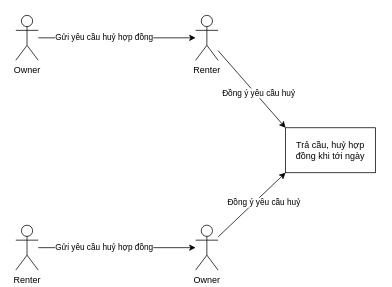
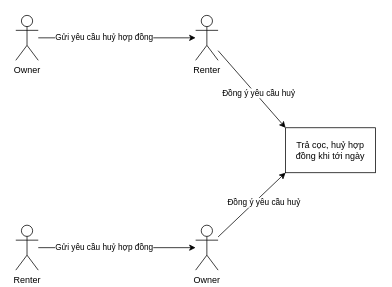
  <mxCell id="0" />
  <mxCell id="1" parent="0" />
  <mxCell id="2" style="edgeStyle=orthogonalEdgeStyle;rounded=0;orthogonalLoop=1;jettySize=auto;html=1;" edge="1" parent="1" source="4" target="7"><mxGeometry relative="1" as="geometry" /></mxCell>
  <mxCell id="3" value="Gửi yêu cầu huỷ hợp đồng" style="edgeLabel;html=1;align=center;verticalAlign=middle;resizable=0;points=[];" vertex="1" connectable="0" parent="2"><mxGeometry x="-0.173" y="2" relative="1" as="geometry"><mxPoint as="offset" /></mxGeometry></mxCell>
  <mxCell id="4" value="Renter" style="shape=umlActor;verticalLabelPosition=bottom;verticalAlign=top;html=1;outlineConnect=0;" vertex="1" parent="1"><mxGeometry x="20" y="300" width="30" height="60" as="geometry" /></mxCell>
  <mxCell id="5" style="rounded=0;orthogonalLoop=1;jettySize=auto;html=1;entryX=0;entryY=1;entryDx=0;entryDy=0;" edge="1" parent="1" source="7" target="8"><mxGeometry relative="1" as="geometry" /></mxCell>
  <mxCell id="6" value="Đồng ý yêu cầu huỷ" style="edgeLabel;html=1;align=center;verticalAlign=middle;resizable=0;points=[];" vertex="1" connectable="0" parent="5"><mxGeometry x="0.382" y="3" relative="1" as="geometry"><mxPoint y="15" as="offset" /></mxGeometry></mxCell>
  <mxCell id="7" value="Owner" style="shape=umlActor;verticalLabelPosition=bottom;verticalAlign=top;html=1;outlineConnect=0;" vertex="1" parent="1"><mxGeometry x="260" y="300" width="30" height="60" as="geometry" /></mxCell>
- <mxCell id="8" value="Trả cầu, huỷ hợp đồng khi tới ngày" style="rounded=0;whiteSpace=wrap;html=1;" vertex="1" parent="1"><mxGeometry x="380" y="170" width="120" height="60" as="geometry" /></mxCell>
+ <mxCell id="8" value="Trả cọc, huỷ hợp đồng khi tới ngày" style="rounded=0;whiteSpace=wrap;html=1;" vertex="1" parent="1"><mxGeometry x="380" y="170" width="120" height="60" as="geometry" /></mxCell>
  <mxCell id="9" style="edgeStyle=orthogonalEdgeStyle;rounded=0;orthogonalLoop=1;jettySize=auto;html=1;" edge="1" parent="1" source="11" target="14"><mxGeometry relative="1" as="geometry" /></mxCell>
  <mxCell id="10" value="Gửi yêu cầu huỷ hợp đồng" style="edgeLabel;html=1;align=center;verticalAlign=middle;resizable=0;points=[];" vertex="1" connectable="0" parent="9"><mxGeometry x="-0.173" y="2" relative="1" as="geometry"><mxPoint as="offset" /></mxGeometry></mxCell>
  <mxCell id="11" value="Owner" style="shape=umlActor;verticalLabelPosition=bottom;verticalAlign=top;html=1;outlineConnect=0;" vertex="1" parent="1"><mxGeometry x="20" width="30" height="60" as="geometry" y="20" /></mxCell>
  <mxCell id="12" style="rounded=0;orthogonalLoop=1;jettySize=auto;html=1;entryX=0;entryY=0;entryDx=0;entryDy=0;" edge="1" parent="1" source="14" target="8"><mxGeometry relative="1" as="geometry" /></mxCell>
  <mxCell id="13" value="Đồng ý yêu cầu huỷ" style="edgeLabel;html=1;align=center;verticalAlign=middle;resizable=0;points=[];" vertex="1" connectable="0" parent="12"><mxGeometry x="0.136" y="3" relative="1" as="geometry"><mxPoint as="offset" /></mxGeometry></mxCell>
  <mxCell id="14" value="Renter" style="shape=umlActor;verticalLabelPosition=bottom;verticalAlign=top;html=1;outlineConnect=0;" vertex="1" parent="1"><mxGeometry x="260" width="30" height="60" as="geometry" y="20" /></mxCell>
